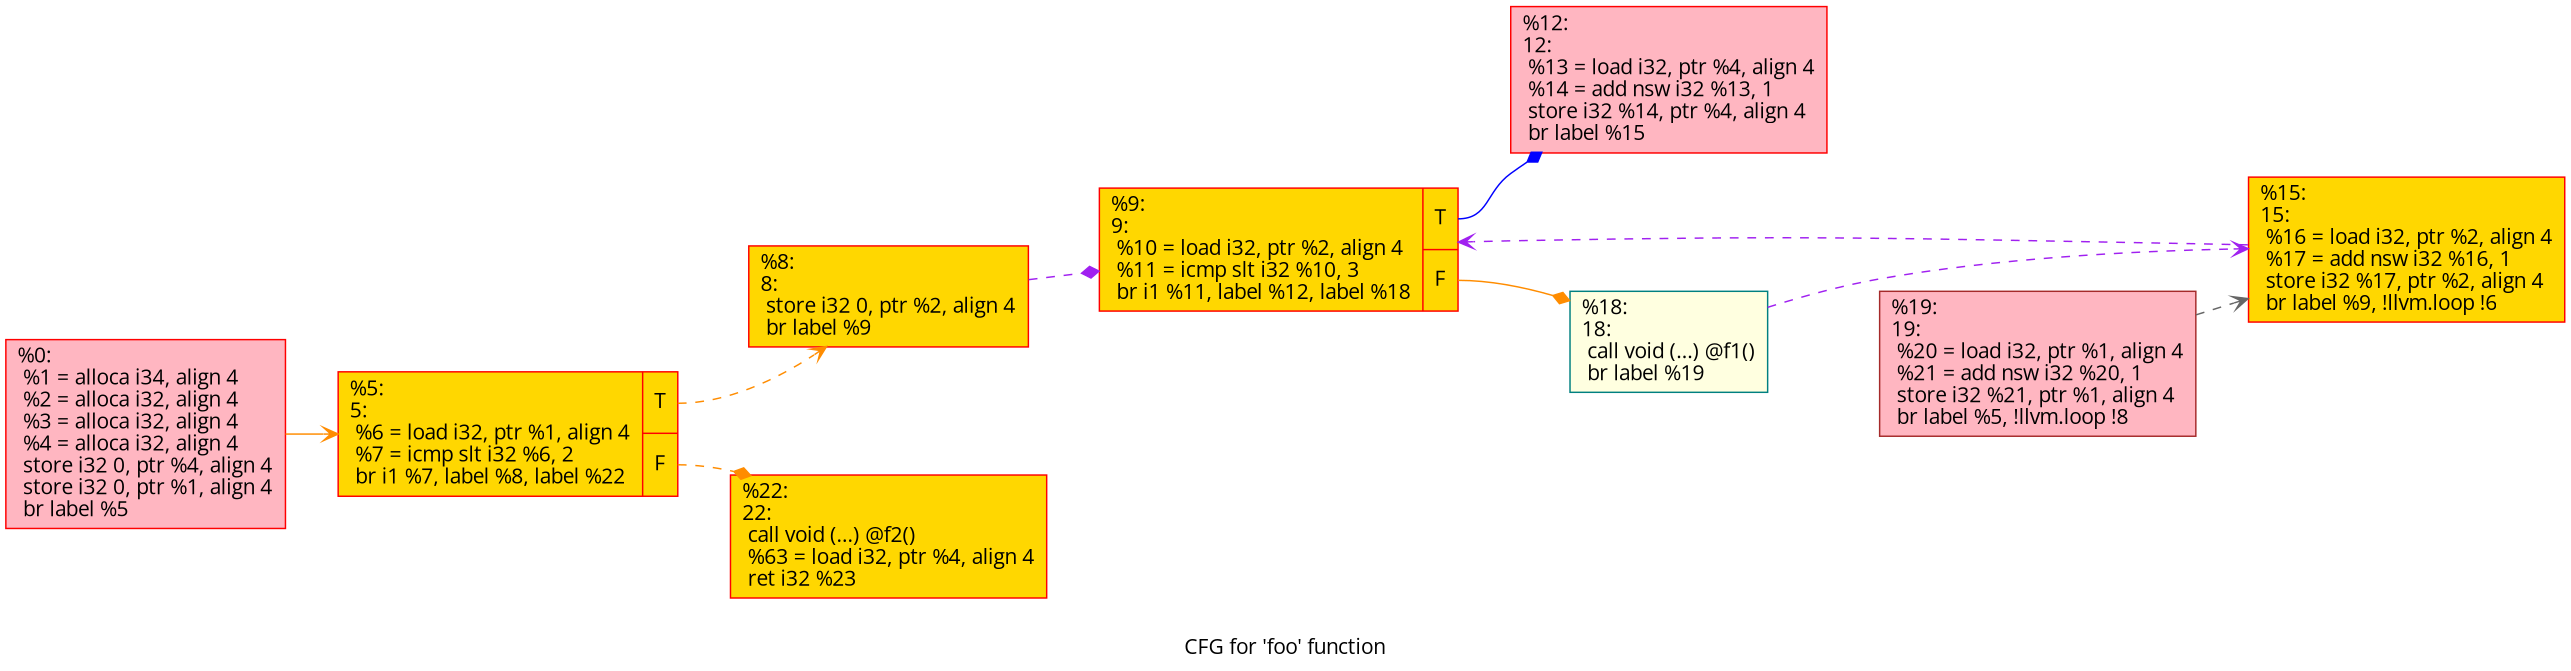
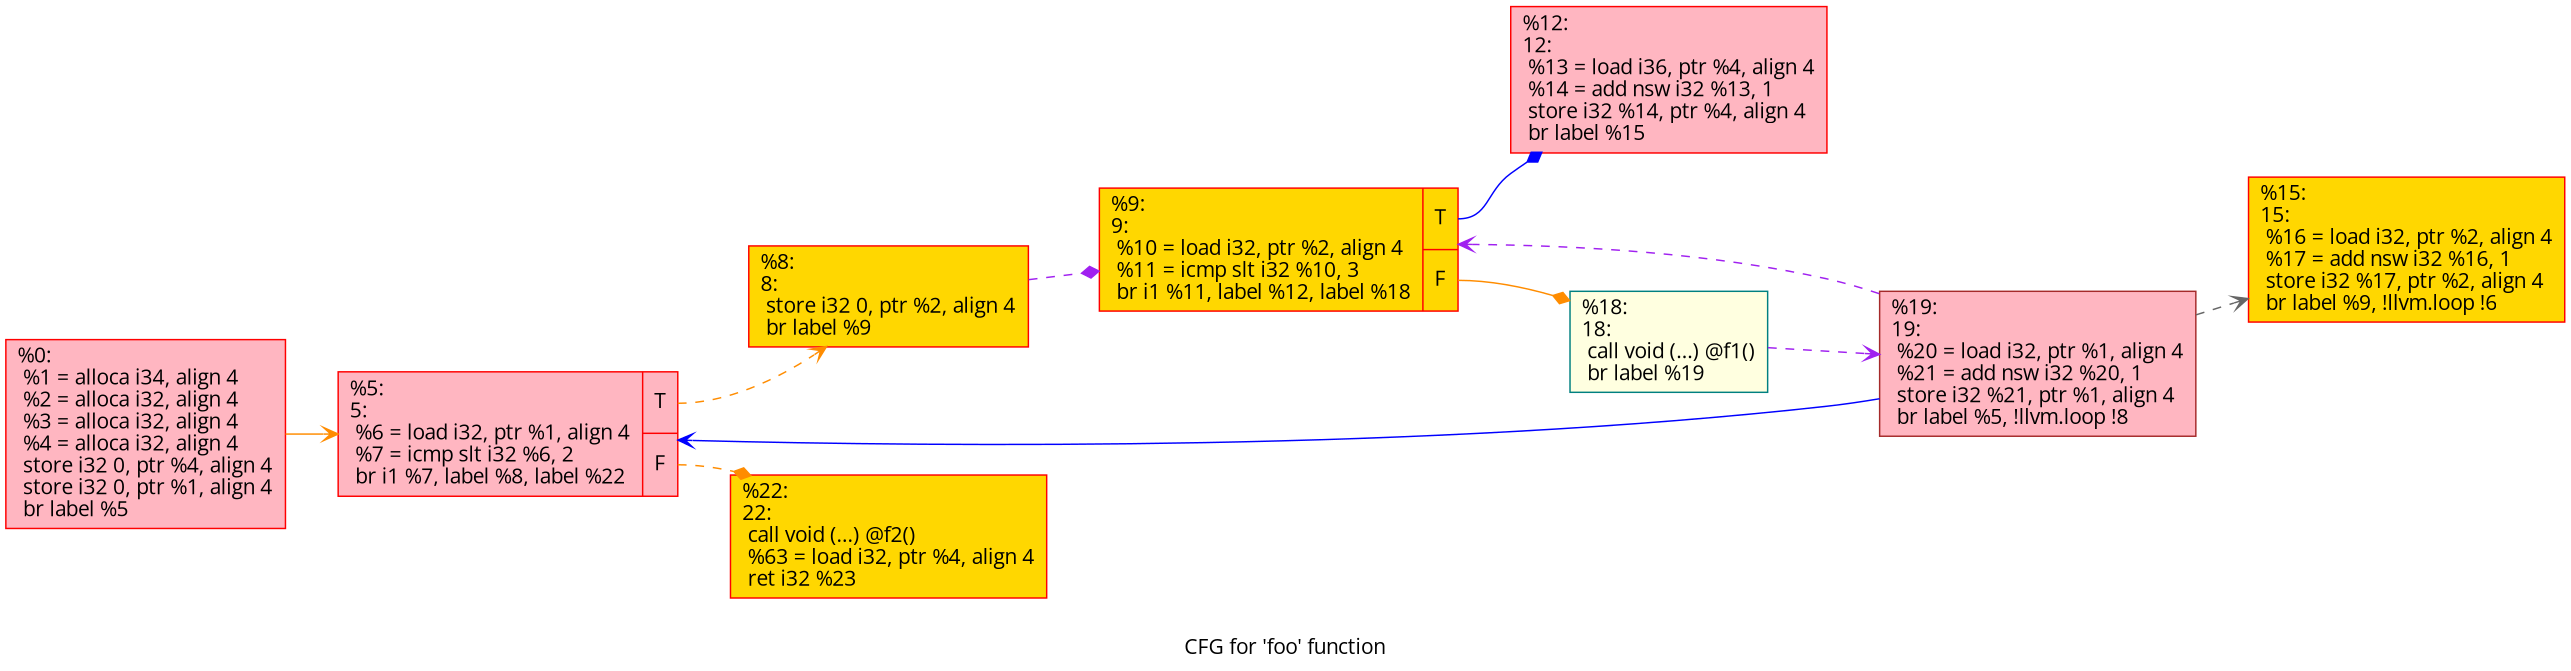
  digraph {
    fontname="Open Sans"
    label="CFG for 'foo' function"
    rankdir=LR
    node [color=red fillcolor=gold fontname="Open Sans" shape=record style=filled]
    edge [arrowhead=vee color=darkorange fontname="Open Sans" style=dashed]
    n1 [fillcolor=lightpink label="{%0:\l  %1 = alloca i34, align 4\l  %2 = alloca i32, align 4\l  %3 = alloca i32, align 4\l  %4 = alloca i32, align 4\l  store i32 0, ptr %4, align 4\l  store i32 0, ptr %1, align 4\l  br label %5\l}"]
-   n2 [label="{%5:\l5:                                                \l  %6 = load i32, ptr %1, align 4\l  %7 = icmp slt i32 %6, 2\l  br i1 %7, label %8, label %22\l|{<s0>T|<s1>F}}"]
+   n2 [fillcolor=lightpink label="{%5:\l5:                                                \l  %6 = load i32, ptr %1, align 4\l  %7 = icmp slt i32 %6, 2\l  br i1 %7, label %8, label %22\l|{<s0>T|<s1>F}}"]
    n3 [label="{%8:\l8:                                                \l  store i32 0, ptr %2, align 4\l  br label %9\l}"]
    n4 [label="{%22:\l22:                                               \l  call void (...) @f2()\l  %63 = load i32, ptr %4, align 4\l  ret i32 %23\l}"]
    n5 [label="{%9:\l9:                                                \l  %10 = load i32, ptr %2, align 4\l  %11 = icmp slt i32 %10, 3\l  br i1 %11, label %12, label %18\l|{<s0>T|<s1>F}}"]
-   n6 [fillcolor=lightpink label="{%12:\l12:                                               \l  %13 = load i32, ptr %4, align 4\l  %14 = add nsw i32 %13, 1\l  store i32 %14, ptr %4, align 4\l  br label %15\l}"]
+   n6 [fillcolor=lightpink label="{%12:\l12:                                               \l  %13 = load i36, ptr %4, align 4\l  %14 = add nsw i32 %13, 1\l  store i32 %14, ptr %4, align 4\l  br label %15\l}"]
    n7 [color=teal fillcolor=lightyellow label="{%18:\l18:                                               \l  call void (...) @f1()\l  br label %19\l}"]
    n8 [color=brown fillcolor=lightpink label="{%19:\l19:                                               \l  %20 = load i32, ptr %1, align 4\l  %21 = add nsw i32 %20, 1\l  store i32 %21, ptr %1, align 4\l  br label %5, !llvm.loop !8\l}"]
    n9 [label="{%15:\l15:                                               \l  %16 = load i32, ptr %2, align 4\l  %17 = add nsw i32 %16, 1\l  store i32 %17, ptr %2, align 4\l  br label %9, !llvm.loop !6\l}"]
    n1 -> n2 [style=solid]
    n2 -> n3 [tailport=s0]
    n2 -> n4 [arrowhead=diamond tailport=s1]
    n3 -> n5 [arrowhead=diamond color=purple]
    n5 -> n6 [arrowhead=diamond color=blue style=solid tailport=s0]
    n5 -> n7 [arrowhead=diamond style=solid tailport=s1]
-   n7 -> n9 [color=purple]
+   n7 -> n8 [color=purple]
+   n8 -> n2 [color=blue style=solid]
    n8 -> n9 [color=gray40]
-   n9 -> n5 [color=purple]
+   n8 -> n5 [color=purple]
  }
